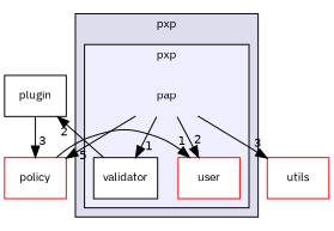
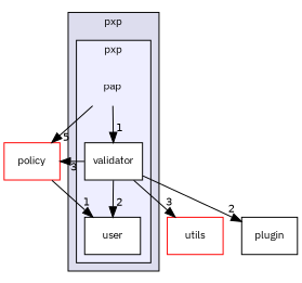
  digraph {
    compound=true
    fontname="IBM Plex Sans"
    node [fontname="IBM Plex Sans" fontsize=10 shape=box color=red fillcolor=white style=filled]
    edge [fontname="IBM Plex Sans" headlabel=2 labeldistance=1.5 labelfontname=Helvetica labelfontsize=10]
    n1 [label=pap shape=plaintext color="" fillcolor="" style=""]
-   n2 [label=user]
+   n2 [color=black label=user]
    n3 [color=black label=validator]
    n4 [label=utils]
    n5 [label=policy]
    n6 [label=plugin color="" fillcolor="" style=""]
    subgraph cluster_1 {
      bgcolor="#ddddee"
      fontsize=10
      label=pxp
      pencolor=black
      subgraph cluster_2 {
        bgcolor="#eeeeff"
        fontsize=10
        label=pxp
        pencolor=black
        n1
        n2
        n3
      }
    }
-   n1 -> n2
+   n3 -> n2
    n1 -> n3 [headlabel=1]
-   n1 -> n4 [headlabel=3]
+   n3 -> n4 [headlabel=3]
    n1 -> n5 [headlabel=5]
-   n6 -> n5 [headlabel=3]
+   n3 -> n5 [headlabel=3]
    n3 -> n6
    n5 -> n2 [headlabel=1]
  }
